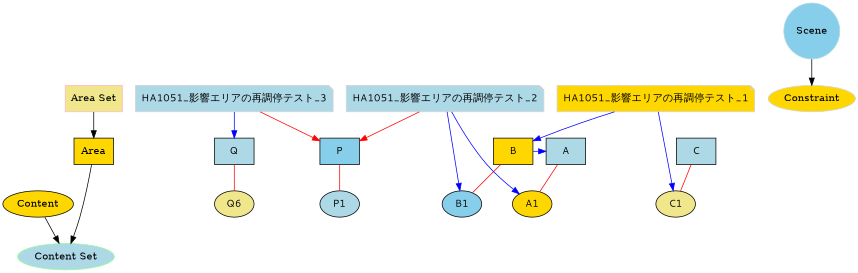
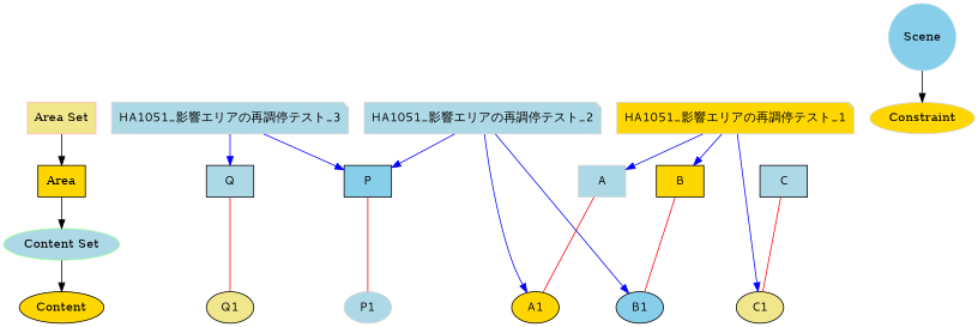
  digraph {
    clusterrank=global
    rankdir=TB
    node [fillcolor=lightblue shape=ellipse style=filled fontname="Meiryo UI"]
    edge [color=blue]
    Area [fillcolor=gold shape=box fontname=""]
-   n2 [label=A shape=box]
+   n2 [label=A shape=box color=lightgrey]
    n3 [fillcolor=gold label=B shape=box]
    n4 [label=C shape=box]
    n5 [fillcolor=skyblue label=P shape=box]
    n6 [label=Q shape=box]
    Content [fillcolor=gold fontname=""]
    n8 [fillcolor=gold label=A1]
    n9 [fillcolor=skyblue label=B1]
    n10 [fillcolor=khaki label=C1]
-   n11 [label=P1]
-   n12 [fillcolor=khaki label=Q6]
+   n11 [label=P1 color=lightgrey]
+   n12 [fillcolor=khaki label=Q1]
    Constraint [color=lightgrey fillcolor=gold fontname=""]
    n14 [color=lightgrey fillcolor=gold label="HA1051_影響エリアの再調停テスト_1" shape=note]
    n15 [color=lightgrey label="HA1051_影響エリアの再調停テスト_2" shape=note]
    n16 [color=lightgrey label="HA1051_影響エリアの再調停テスト_3" shape=note]
    "Area Set" [color=lightpink fillcolor=khaki shape=box fontname=""]
    "Content Set" [color=palegreen fontname=""]
    Scene [color=lightblue fillcolor=skyblue shape=circle fontname=""]
    subgraph sub_1 {
      rank=same
      Area
      n2
      n3
      n4
      n5
      n6
    }
    subgraph sub_2 {
      rank=same
      Content
      n8
      n9
      n10
      n11
      n12
    }
    subgraph sub_3 {
      rank=same
      Constraint
      n14
      n15
      n16
    }
    subgraph sub_4 {
      rank=same
      Constraint
    }
    subgraph sub_5 {
      rank=same
      Constraint
    }
    subgraph sub_6 {
      "Area Set"
    }
    subgraph sub_7 {
      "Content Set"
    }
    subgraph sub_8 {
      rank=same
      Scene
    }
    Area -> "Content Set" [color=""]
    n2 -> n8 [color=red dir=none]
    n3 -> n9 [color=red dir=none]
    n4 -> n10 [color=red dir=none]
    n5 -> n11 [color=red dir=none]
    n6 -> n12 [color=red dir=none]
-   n3 -> n2
+   n14 -> n2
    n14 -> n3
    n14 -> n10
-   n15 -> n5 [color=red]
+   n15 -> n5
    n15 -> n8
    n15 -> n9
-   n16 -> n5 [color=red]
+   n16 -> n5
    n16 -> n6
    "Area Set" -> Area [color=""]
-   Content -> "Content Set" [color=""]
+   "Content Set" -> Content [color=""]
    Scene -> Constraint [color=""]
  }
